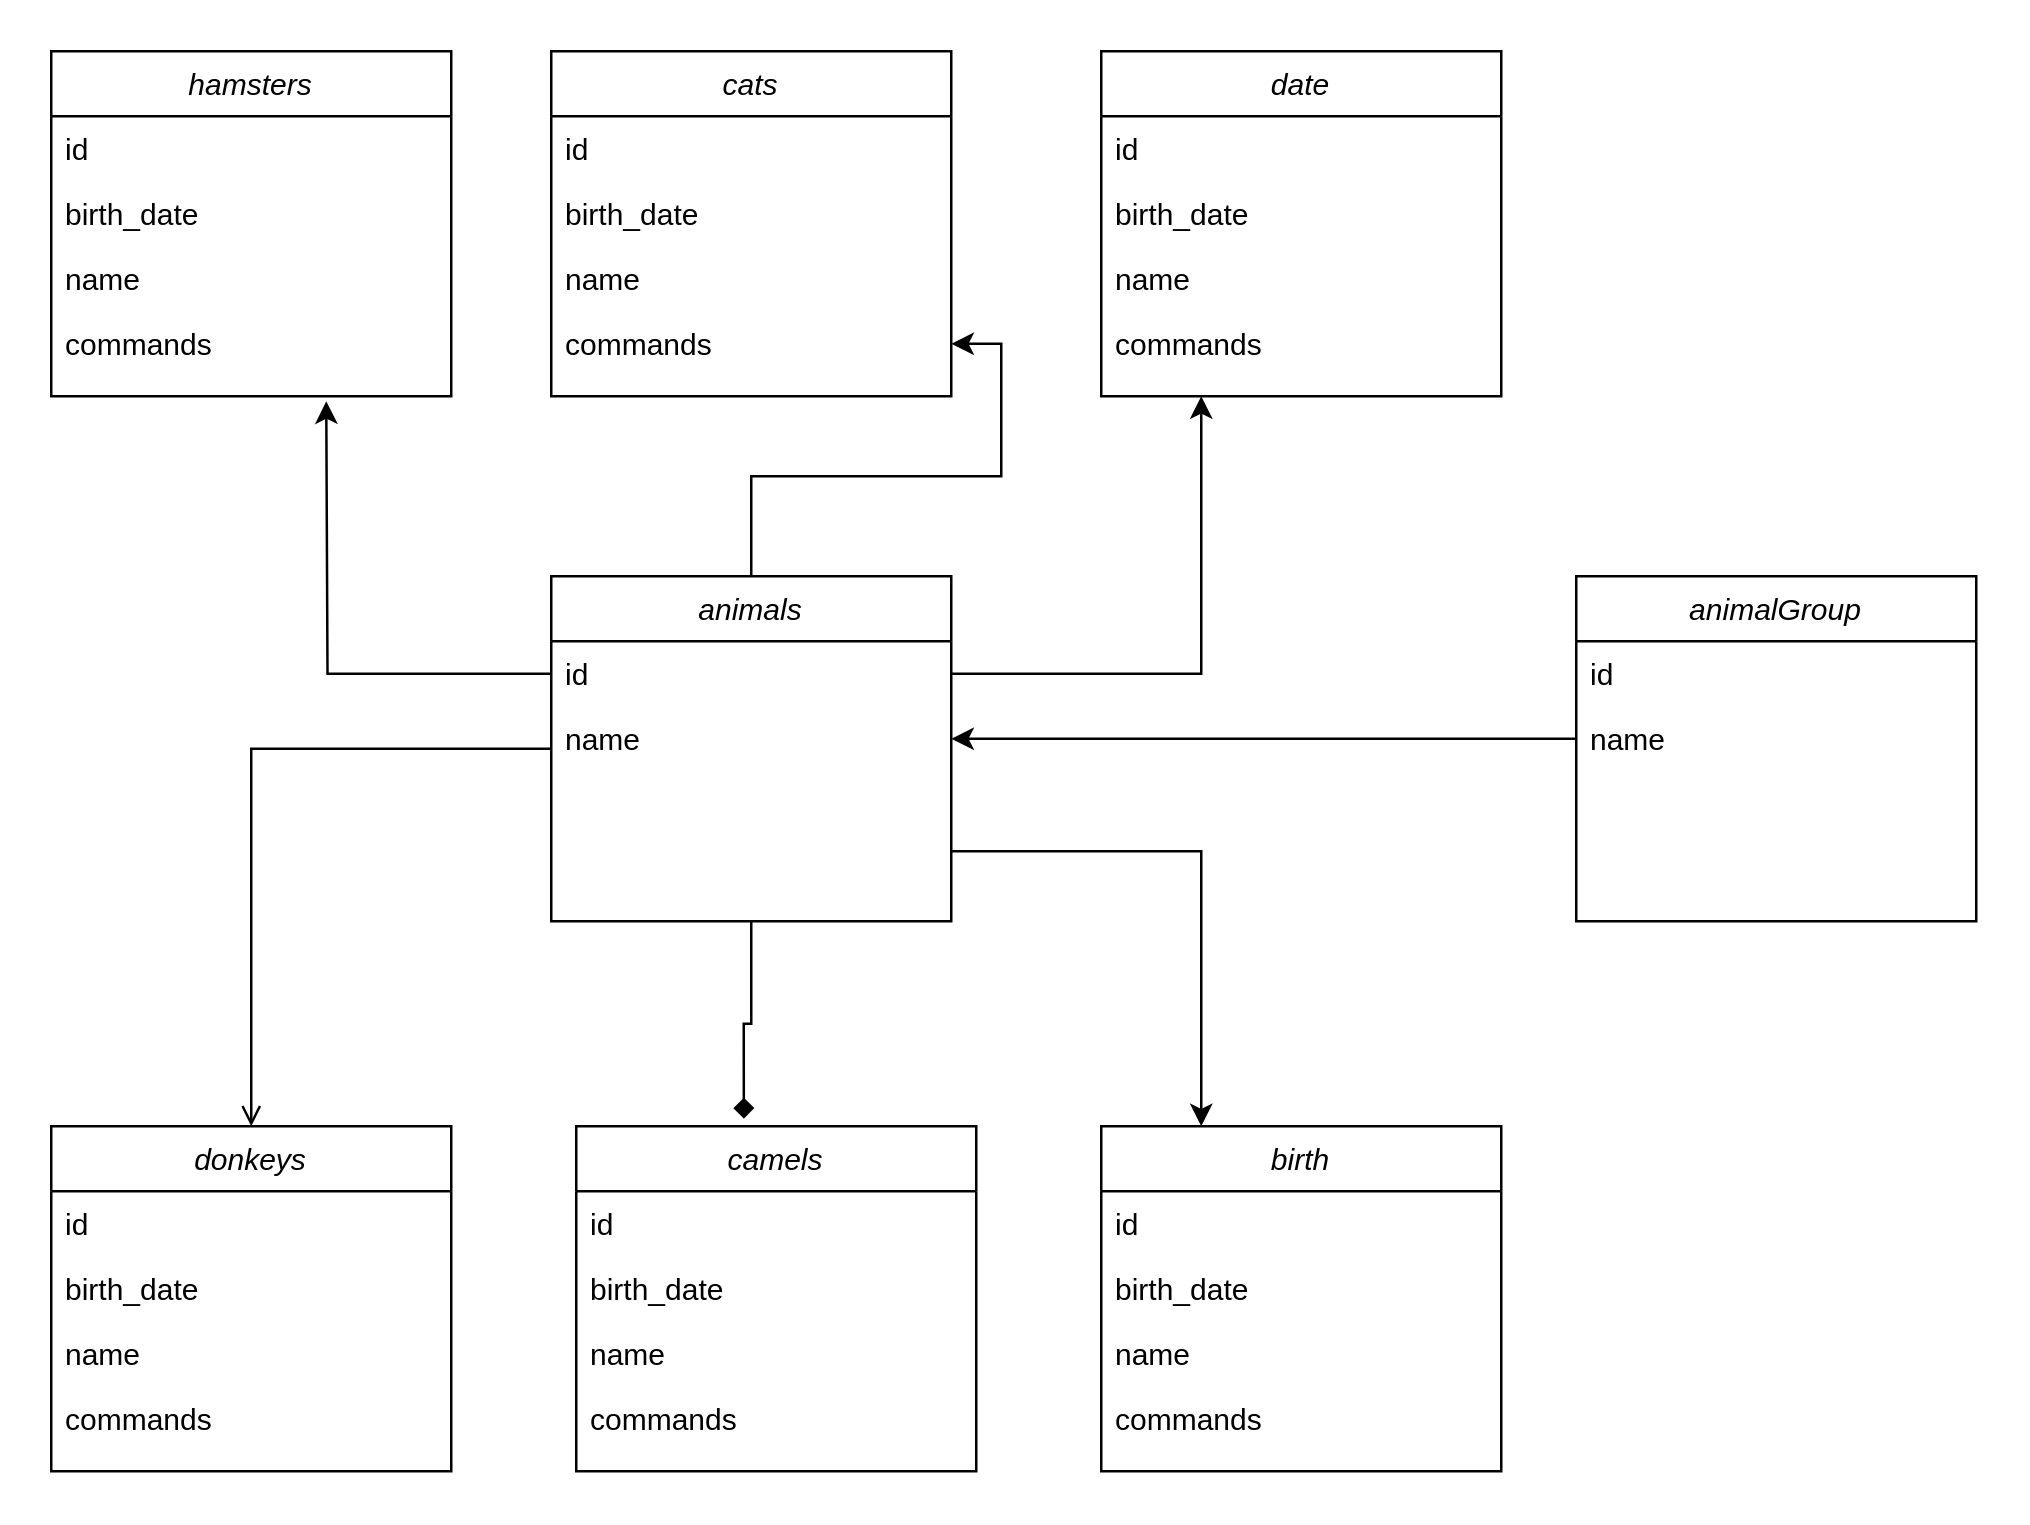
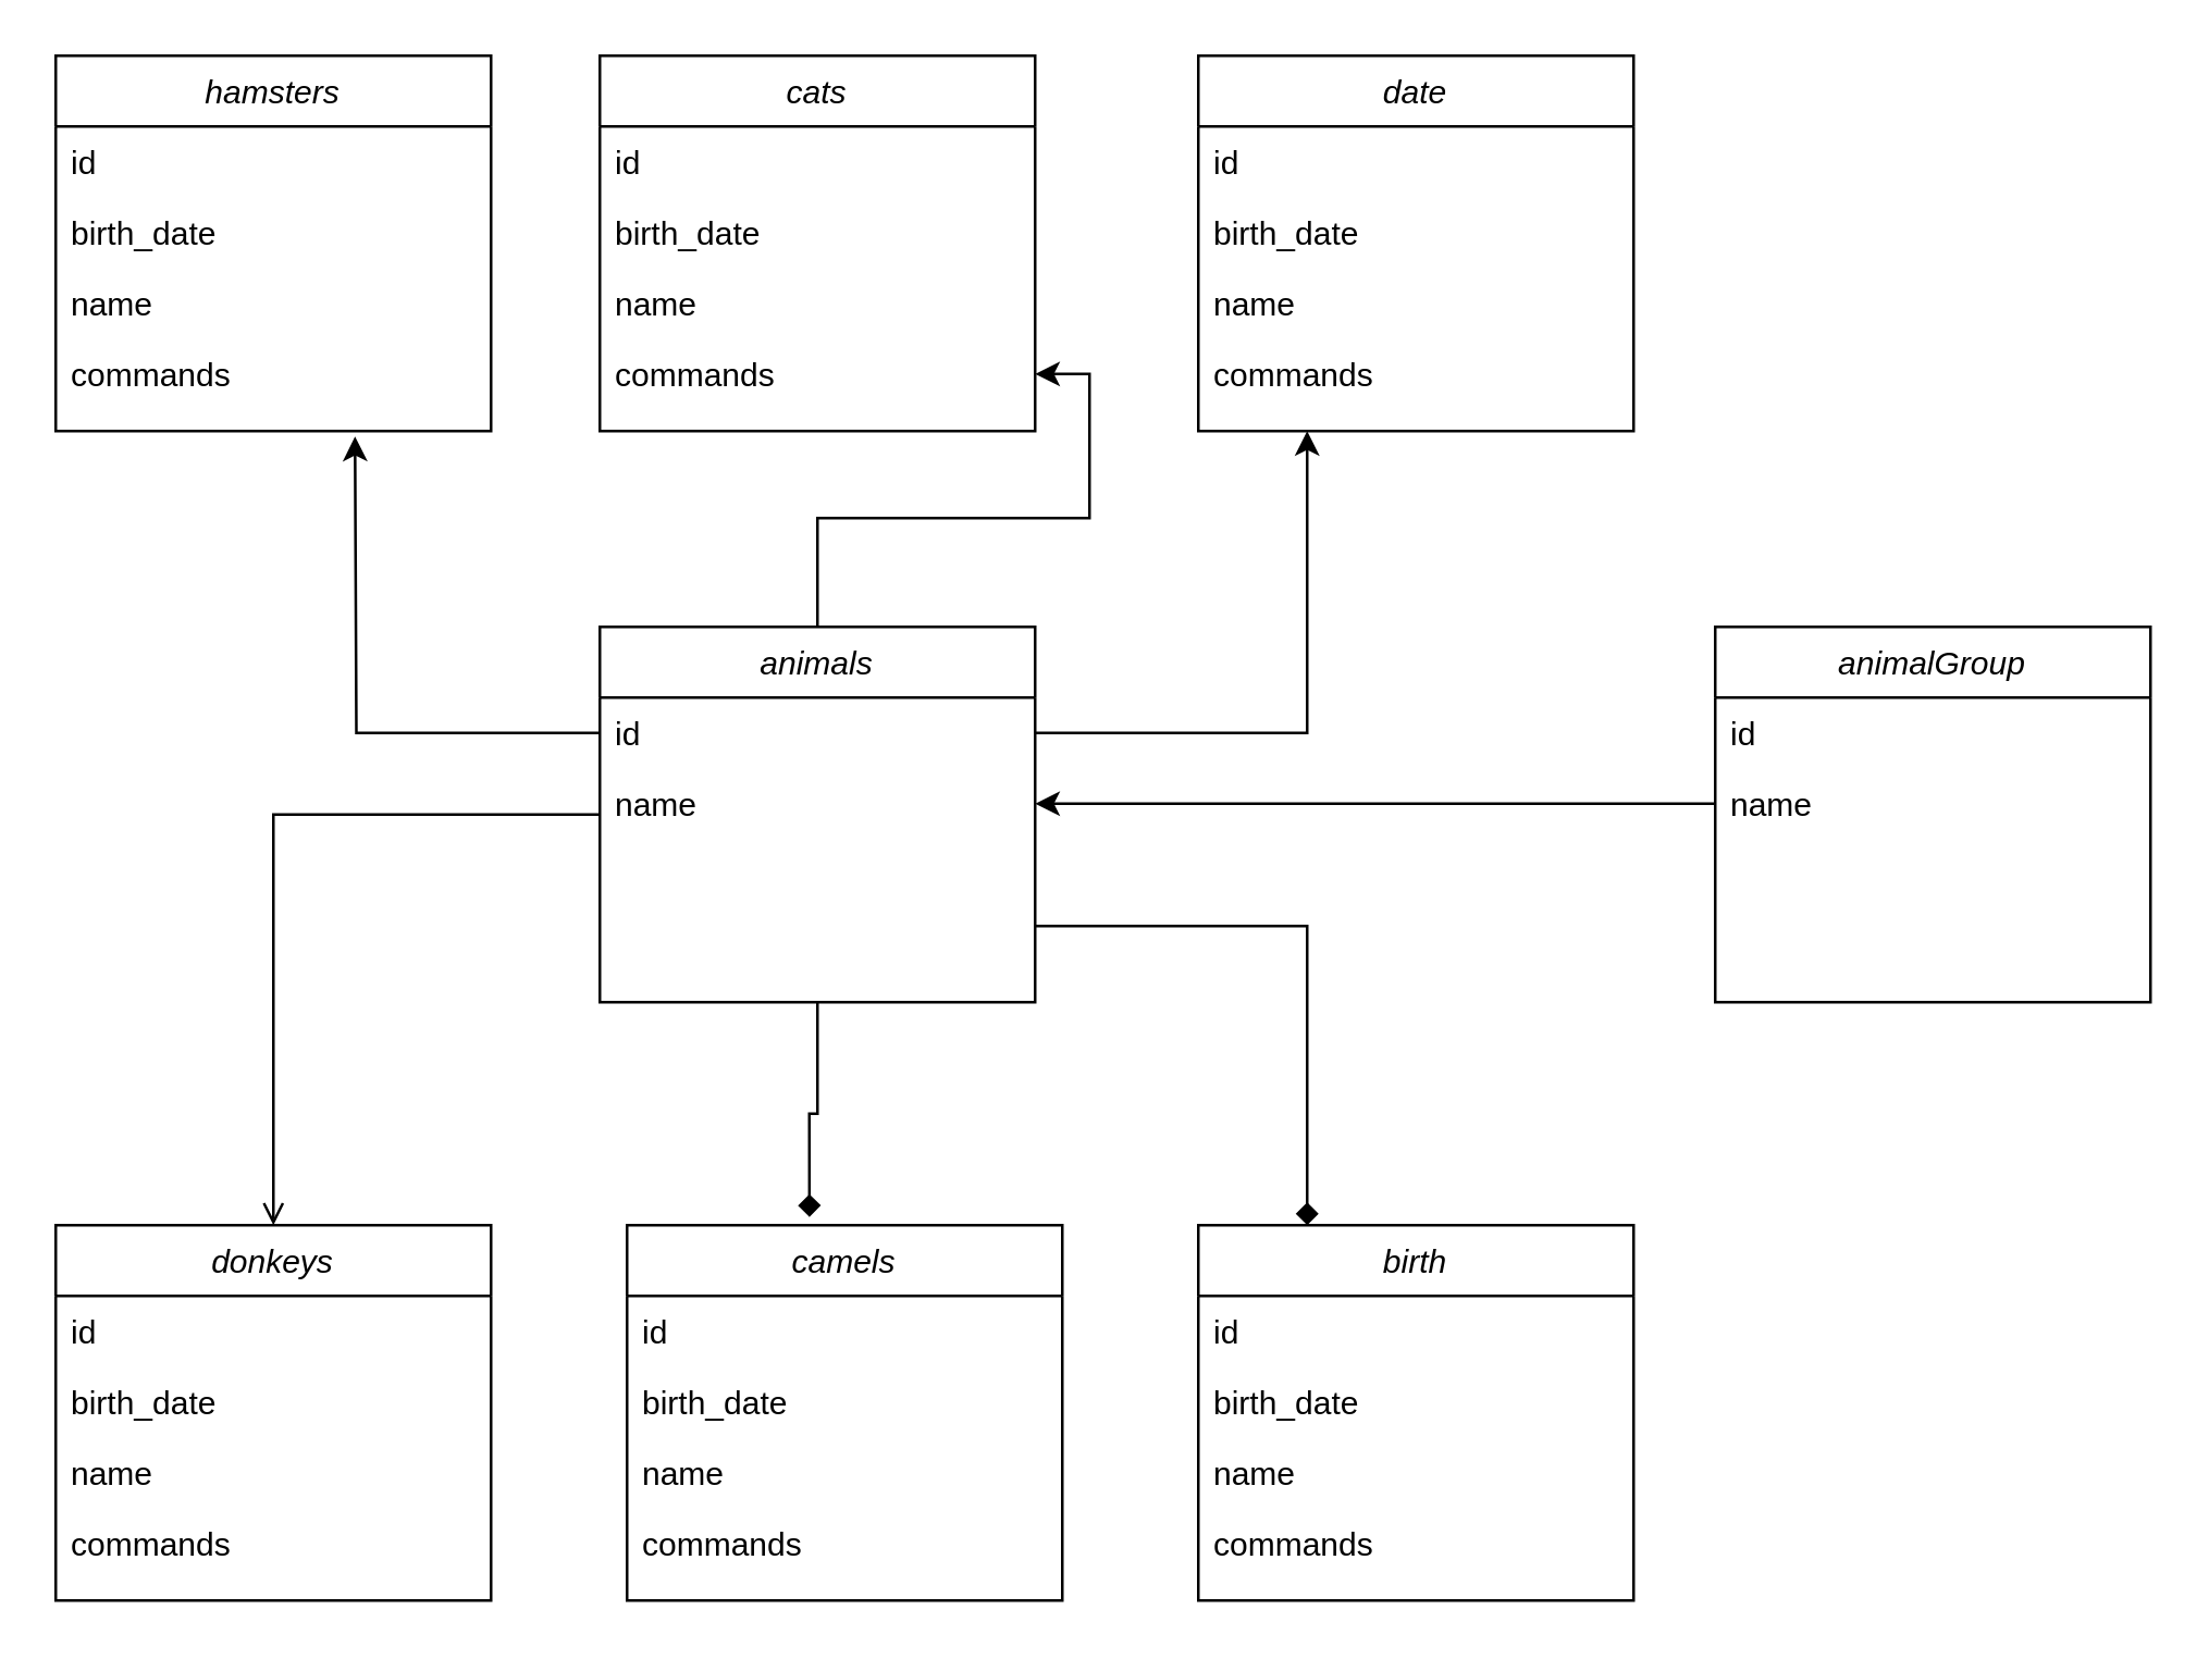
  <mxCell id="0" />
  <mxCell id="1" parent="0" />
  <mxCell id="2" value="donkeys" style="swimlane;fontStyle=2;align=center;verticalAlign=top;childLayout=stackLayout;horizontal=1;startSize=26;horizontalStack=0;resizeParent=1;resizeLast=0;collapsible=1;marginBottom=0;rounded=0;shadow=0;strokeWidth=1;" parent="1" vertex="1"><mxGeometry x="20" y="450" width="160" height="138" as="geometry"><mxRectangle x="230" y="140" width="160" height="26" as="alternateBounds" /></mxGeometry></mxCell>
  <mxCell id="3" value="id" style="text;align=left;verticalAlign=top;spacingLeft=4;spacingRight=4;overflow=hidden;rotatable=0;points=[[0,0.5],[1,0.5]];portConstraint=eastwest;" parent="2" vertex="1"><mxGeometry y="26" width="160" height="26" as="geometry" /></mxCell>
  <mxCell id="4" value="birth_date" style="text;align=left;verticalAlign=top;spacingLeft=4;spacingRight=4;overflow=hidden;rotatable=0;points=[[0,0.5],[1,0.5]];portConstraint=eastwest;rounded=0;shadow=0;html=0;" parent="2" vertex="1"><mxGeometry y="52" width="160" height="26" as="geometry" /></mxCell>
  <mxCell id="5" value="name" style="text;align=left;verticalAlign=top;spacingLeft=4;spacingRight=4;overflow=hidden;rotatable=0;points=[[0,0.5],[1,0.5]];portConstraint=eastwest;rounded=0;shadow=0;html=0;" parent="2" vertex="1"><mxGeometry y="78" width="160" height="26" as="geometry" /></mxCell>
  <mxCell id="6" value="commands" style="text;align=left;verticalAlign=top;spacingLeft=4;spacingRight=4;overflow=hidden;rotatable=0;points=[[0,0.5],[1,0.5]];portConstraint=eastwest;" parent="2" vertex="1"><mxGeometry y="104" width="160" height="26" as="geometry" /></mxCell>
  <mxCell id="7" value="camels" style="swimlane;fontStyle=2;align=center;verticalAlign=top;childLayout=stackLayout;horizontal=1;startSize=26;horizontalStack=0;resizeParent=1;resizeLast=0;collapsible=1;marginBottom=0;rounded=0;shadow=0;strokeWidth=1;" vertex="1" parent="1"><mxGeometry x="230" y="450" width="160" height="138" as="geometry"><mxRectangle x="230" y="140" width="160" height="26" as="alternateBounds" /></mxGeometry></mxCell>
  <mxCell id="8" value="id" style="text;align=left;verticalAlign=top;spacingLeft=4;spacingRight=4;overflow=hidden;rotatable=0;points=[[0,0.5],[1,0.5]];portConstraint=eastwest;" vertex="1" parent="7"><mxGeometry y="26" width="160" height="26" as="geometry" /></mxCell>
  <mxCell id="9" value="birth_date" style="text;align=left;verticalAlign=top;spacingLeft=4;spacingRight=4;overflow=hidden;rotatable=0;points=[[0,0.5],[1,0.5]];portConstraint=eastwest;rounded=0;shadow=0;html=0;" vertex="1" parent="7"><mxGeometry y="52" width="160" height="26" as="geometry" /></mxCell>
  <mxCell id="10" value="name" style="text;align=left;verticalAlign=top;spacingLeft=4;spacingRight=4;overflow=hidden;rotatable=0;points=[[0,0.5],[1,0.5]];portConstraint=eastwest;rounded=0;shadow=0;html=0;" vertex="1" parent="7"><mxGeometry y="78" width="160" height="26" as="geometry" /></mxCell>
  <mxCell id="11" value="commands" style="text;align=left;verticalAlign=top;spacingLeft=4;spacingRight=4;overflow=hidden;rotatable=0;points=[[0,0.5],[1,0.5]];portConstraint=eastwest;" vertex="1" parent="7"><mxGeometry y="104" width="160" height="26" as="geometry" /></mxCell>
  <mxCell id="12" value="birth" style="swimlane;fontStyle=2;align=center;verticalAlign=top;childLayout=stackLayout;horizontal=1;startSize=26;horizontalStack=0;resizeParent=1;resizeLast=0;collapsible=1;marginBottom=0;rounded=0;shadow=0;strokeWidth=1;" vertex="1" parent="1"><mxGeometry x="440" y="450" width="160" height="138" as="geometry"><mxRectangle x="230" y="140" width="160" height="26" as="alternateBounds" /></mxGeometry></mxCell>
  <mxCell id="13" value="id" style="text;align=left;verticalAlign=top;spacingLeft=4;spacingRight=4;overflow=hidden;rotatable=0;points=[[0,0.5],[1,0.5]];portConstraint=eastwest;" vertex="1" parent="12"><mxGeometry y="26" width="160" height="26" as="geometry" /></mxCell>
  <mxCell id="14" value="birth_date" style="text;align=left;verticalAlign=top;spacingLeft=4;spacingRight=4;overflow=hidden;rotatable=0;points=[[0,0.5],[1,0.5]];portConstraint=eastwest;rounded=0;shadow=0;html=0;" vertex="1" parent="12"><mxGeometry y="52" width="160" height="26" as="geometry" /></mxCell>
  <mxCell id="15" value="name" style="text;align=left;verticalAlign=top;spacingLeft=4;spacingRight=4;overflow=hidden;rotatable=0;points=[[0,0.5],[1,0.5]];portConstraint=eastwest;rounded=0;shadow=0;html=0;" vertex="1" parent="12"><mxGeometry y="78" width="160" height="26" as="geometry" /></mxCell>
  <mxCell id="16" value="commands" style="text;align=left;verticalAlign=top;spacingLeft=4;spacingRight=4;overflow=hidden;rotatable=0;points=[[0,0.5],[1,0.5]];portConstraint=eastwest;" vertex="1" parent="12"><mxGeometry y="104" width="160" height="26" as="geometry" /></mxCell>
  <mxCell id="17" value="cats" style="swimlane;fontStyle=2;align=center;verticalAlign=top;childLayout=stackLayout;horizontal=1;startSize=26;horizontalStack=0;resizeParent=1;resizeLast=0;collapsible=1;marginBottom=0;rounded=0;shadow=0;strokeWidth=1;" vertex="1" parent="1"><mxGeometry x="220" y="20" width="160" height="138" as="geometry"><mxRectangle x="230" y="140" width="160" height="26" as="alternateBounds" /></mxGeometry></mxCell>
  <mxCell id="18" value="id" style="text;align=left;verticalAlign=top;spacingLeft=4;spacingRight=4;overflow=hidden;rotatable=0;points=[[0,0.5],[1,0.5]];portConstraint=eastwest;" vertex="1" parent="17"><mxGeometry y="26" width="160" height="26" as="geometry" /></mxCell>
  <mxCell id="19" value="birth_date" style="text;align=left;verticalAlign=top;spacingLeft=4;spacingRight=4;overflow=hidden;rotatable=0;points=[[0,0.5],[1,0.5]];portConstraint=eastwest;rounded=0;shadow=0;html=0;" vertex="1" parent="17"><mxGeometry y="52" width="160" height="26" as="geometry" /></mxCell>
  <mxCell id="20" value="name" style="text;align=left;verticalAlign=top;spacingLeft=4;spacingRight=4;overflow=hidden;rotatable=0;points=[[0,0.5],[1,0.5]];portConstraint=eastwest;rounded=0;shadow=0;html=0;" vertex="1" parent="17"><mxGeometry y="78" width="160" height="26" as="geometry" /></mxCell>
  <mxCell id="21" value="commands" style="text;align=left;verticalAlign=top;spacingLeft=4;spacingRight=4;overflow=hidden;rotatable=0;points=[[0,0.5],[1,0.5]];portConstraint=eastwest;" vertex="1" parent="17"><mxGeometry y="104" width="160" height="26" as="geometry" /></mxCell>
  <mxCell id="22" value="date" style="swimlane;fontStyle=2;align=center;verticalAlign=top;childLayout=stackLayout;horizontal=1;startSize=26;horizontalStack=0;resizeParent=1;resizeLast=0;collapsible=1;marginBottom=0;rounded=0;shadow=0;strokeWidth=1;" vertex="1" parent="1"><mxGeometry x="440" y="20" width="160" height="138" as="geometry"><mxRectangle x="230" y="140" width="160" height="26" as="alternateBounds" /></mxGeometry></mxCell>
  <mxCell id="23" value="id" style="text;align=left;verticalAlign=top;spacingLeft=4;spacingRight=4;overflow=hidden;rotatable=0;points=[[0,0.5],[1,0.5]];portConstraint=eastwest;" vertex="1" parent="22"><mxGeometry y="26" width="160" height="26" as="geometry" /></mxCell>
  <mxCell id="24" value="birth_date" style="text;align=left;verticalAlign=top;spacingLeft=4;spacingRight=4;overflow=hidden;rotatable=0;points=[[0,0.5],[1,0.5]];portConstraint=eastwest;rounded=0;shadow=0;html=0;" vertex="1" parent="22"><mxGeometry y="52" width="160" height="26" as="geometry" /></mxCell>
  <mxCell id="25" value="name" style="text;align=left;verticalAlign=top;spacingLeft=4;spacingRight=4;overflow=hidden;rotatable=0;points=[[0,0.5],[1,0.5]];portConstraint=eastwest;rounded=0;shadow=0;html=0;" vertex="1" parent="22"><mxGeometry y="78" width="160" height="26" as="geometry" /></mxCell>
  <mxCell id="26" value="commands" style="text;align=left;verticalAlign=top;spacingLeft=4;spacingRight=4;overflow=hidden;rotatable=0;points=[[0,0.5],[1,0.5]];portConstraint=eastwest;" vertex="1" parent="22"><mxGeometry y="104" width="160" height="26" as="geometry" /></mxCell>
  <mxCell id="27" value="hamsters" style="swimlane;fontStyle=2;align=center;verticalAlign=top;childLayout=stackLayout;horizontal=1;startSize=26;horizontalStack=0;resizeParent=1;resizeLast=0;collapsible=1;marginBottom=0;rounded=0;shadow=0;strokeWidth=1;" vertex="1" parent="1"><mxGeometry x="20" y="20" width="160" height="138" as="geometry"><mxRectangle x="230" y="140" width="160" height="26" as="alternateBounds" /></mxGeometry></mxCell>
  <mxCell id="28" value="id" style="text;align=left;verticalAlign=top;spacingLeft=4;spacingRight=4;overflow=hidden;rotatable=0;points=[[0,0.5],[1,0.5]];portConstraint=eastwest;" vertex="1" parent="27"><mxGeometry y="26" width="160" height="26" as="geometry" /></mxCell>
  <mxCell id="29" value="birth_date" style="text;align=left;verticalAlign=top;spacingLeft=4;spacingRight=4;overflow=hidden;rotatable=0;points=[[0,0.5],[1,0.5]];portConstraint=eastwest;rounded=0;shadow=0;html=0;" vertex="1" parent="27"><mxGeometry y="52" width="160" height="26" as="geometry" /></mxCell>
  <mxCell id="30" value="name" style="text;align=left;verticalAlign=top;spacingLeft=4;spacingRight=4;overflow=hidden;rotatable=0;points=[[0,0.5],[1,0.5]];portConstraint=eastwest;rounded=0;shadow=0;html=0;" vertex="1" parent="27"><mxGeometry y="78" width="160" height="26" as="geometry" /></mxCell>
  <mxCell id="31" value="commands" style="text;align=left;verticalAlign=top;spacingLeft=4;spacingRight=4;overflow=hidden;rotatable=0;points=[[0,0.5],[1,0.5]];portConstraint=eastwest;" vertex="1" parent="27"><mxGeometry y="104" width="160" height="26" as="geometry" /></mxCell>
  <mxCell id="32" style="edgeStyle=orthogonalEdgeStyle;rounded=0;orthogonalLoop=1;jettySize=auto;html=1;" edge="1" parent="1" source="35" target="21"><mxGeometry relative="1" as="geometry" /></mxCell>
  <mxCell id="33" style="edgeStyle=orthogonalEdgeStyle;rounded=0;orthogonalLoop=1;jettySize=auto;html=1;entryX=0.5;entryY=0;entryDx=0;entryDy=0;endArrow=open;" edge="1" parent="1" source="35" target="2"><mxGeometry relative="1" as="geometry" /></mxCell>
- <mxCell id="34" style="edgeStyle=orthogonalEdgeStyle;rounded=0;orthogonalLoop=1;jettySize=auto;html=1;entryX=0.25;entryY=0;entryDx=0;entryDy=0;" edge="1" parent="1" source="35" target="12"><mxGeometry relative="1" as="geometry"><Array as="points"><mxPoint x="480" y="340" /></Array></mxGeometry></mxCell>
+ <mxCell id="34" style="edgeStyle=orthogonalEdgeStyle;rounded=0;orthogonalLoop=1;jettySize=auto;html=1;entryX=0.25;entryY=0;entryDx=0;entryDy=0;endArrow=diamond;" edge="1" parent="1" source="35" target="12"><mxGeometry relative="1" as="geometry"><Array as="points"><mxPoint x="480" y="340" /></Array></mxGeometry></mxCell>
  <mxCell id="35" value="animals" style="swimlane;fontStyle=2;align=center;verticalAlign=top;childLayout=stackLayout;horizontal=1;startSize=26;horizontalStack=0;resizeParent=1;resizeLast=0;collapsible=1;marginBottom=0;rounded=0;shadow=0;strokeWidth=1;" vertex="1" parent="1"><mxGeometry x="220" y="230" width="160" height="138" as="geometry"><mxRectangle x="230" y="140" width="160" height="26" as="alternateBounds" /></mxGeometry></mxCell>
  <mxCell id="36" style="edgeStyle=orthogonalEdgeStyle;rounded=0;orthogonalLoop=1;jettySize=auto;html=1;" edge="1" parent="35" source="37"><mxGeometry relative="1" as="geometry"><mxPoint x="-90" y="-70" as="targetPoint" /></mxGeometry></mxCell>
  <mxCell id="37" value="id" style="text;align=left;verticalAlign=top;spacingLeft=4;spacingRight=4;overflow=hidden;rotatable=0;points=[[0,0.5],[1,0.5]];portConstraint=eastwest;" vertex="1" parent="35"><mxGeometry y="26" width="160" height="26" as="geometry" /></mxCell>
  <mxCell id="38" value="name" style="text;align=left;verticalAlign=top;spacingLeft=4;spacingRight=4;overflow=hidden;rotatable=0;points=[[0,0.5],[1,0.5]];portConstraint=eastwest;rounded=0;shadow=0;html=0;" vertex="1" parent="35"><mxGeometry y="52" width="160" height="26" as="geometry" /></mxCell>
  <mxCell id="39" value="animalGroup" style="swimlane;fontStyle=2;align=center;verticalAlign=top;childLayout=stackLayout;horizontal=1;startSize=26;horizontalStack=0;resizeParent=1;resizeLast=0;collapsible=1;marginBottom=0;rounded=0;shadow=0;strokeWidth=1;" vertex="1" parent="1"><mxGeometry x="630" y="230" width="160" height="138" as="geometry"><mxRectangle x="230" y="140" width="160" height="26" as="alternateBounds" /></mxGeometry></mxCell>
  <mxCell id="40" value="id" style="text;align=left;verticalAlign=top;spacingLeft=4;spacingRight=4;overflow=hidden;rotatable=0;points=[[0,0.5],[1,0.5]];portConstraint=eastwest;" vertex="1" parent="39"><mxGeometry y="26" width="160" height="26" as="geometry" /></mxCell>
  <mxCell id="41" value="name" style="text;align=left;verticalAlign=top;spacingLeft=4;spacingRight=4;overflow=hidden;rotatable=0;points=[[0,0.5],[1,0.5]];portConstraint=eastwest;rounded=0;shadow=0;html=0;" vertex="1" parent="39"><mxGeometry y="52" width="160" height="26" as="geometry" /></mxCell>
  <mxCell id="42" style="edgeStyle=orthogonalEdgeStyle;rounded=0;orthogonalLoop=1;jettySize=auto;html=1;entryX=0.25;entryY=1;entryDx=0;entryDy=0;" edge="1" parent="1" source="37" target="22"><mxGeometry relative="1" as="geometry" /></mxCell>
  <mxCell id="43" style="edgeStyle=orthogonalEdgeStyle;rounded=0;orthogonalLoop=1;jettySize=auto;html=1;entryX=0.419;entryY=-0.022;entryDx=0;entryDy=0;entryPerimeter=0;endArrow=diamond;" edge="1" parent="1" source="35" target="7"><mxGeometry relative="1" as="geometry" /></mxCell>
  <mxCell id="44" style="edgeStyle=orthogonalEdgeStyle;rounded=0;orthogonalLoop=1;jettySize=auto;html=1;" edge="1" parent="1" source="41" target="38"><mxGeometry relative="1" as="geometry" /></mxCell>
